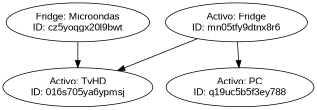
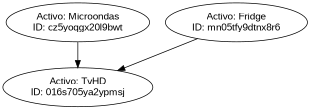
  digraph {
    node [fontname=Arial]
-   n1 [label="Activo: TvHD\nID: 016s705ya6ypmsj"]
-   n2 [label="Fridge: Microondas\nID: cz5yoqgx20l9bwt"]
+   n1 [label="Activo: TvHD\nID: 016s705ya2ypmsj"]
+   n2 [label="Activo: Microondas\nID: cz5yoqgx20l9bwt"]
    n3 [label="Activo: Fridge\nID: mn05tfy9dtnx8r6"]
-   n4 [label="Activo: PC\nID: q19uc5b5f3ey788"]
    n2 -> n1
    n3 -> n1
-   n3 -> n4
  }
